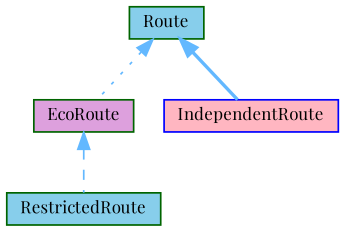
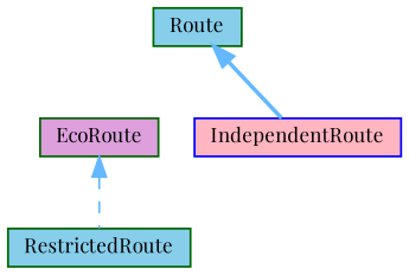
  digraph {
    fontname="Playfair Display"
    node [color=darkgreen fillcolor=skyblue fontname="Playfair Display" fontsize=10 shape=box style=filled]
    edge [color=steelblue1 dir=back fontname="Playfair Display" fontsize=10 labelfontname=Helvetica labelfontsize=10]
    n1 [fontcolor=black height=0.2 label=Route width=0.4]
    n2 [fillcolor=plum height=0.2 label=EcoRoute width=0.4]
    n3 [color=blue fillcolor=lightpink height=0.2 label=IndependentRoute width=0.4]
    n4 [height=0.2 label=RestrictedRoute width=0.4]
-   n1 -> n2 [style=dotted]
    n1 -> n3 [style=bold]
    n2 -> n4 [style=dashed]
  }
